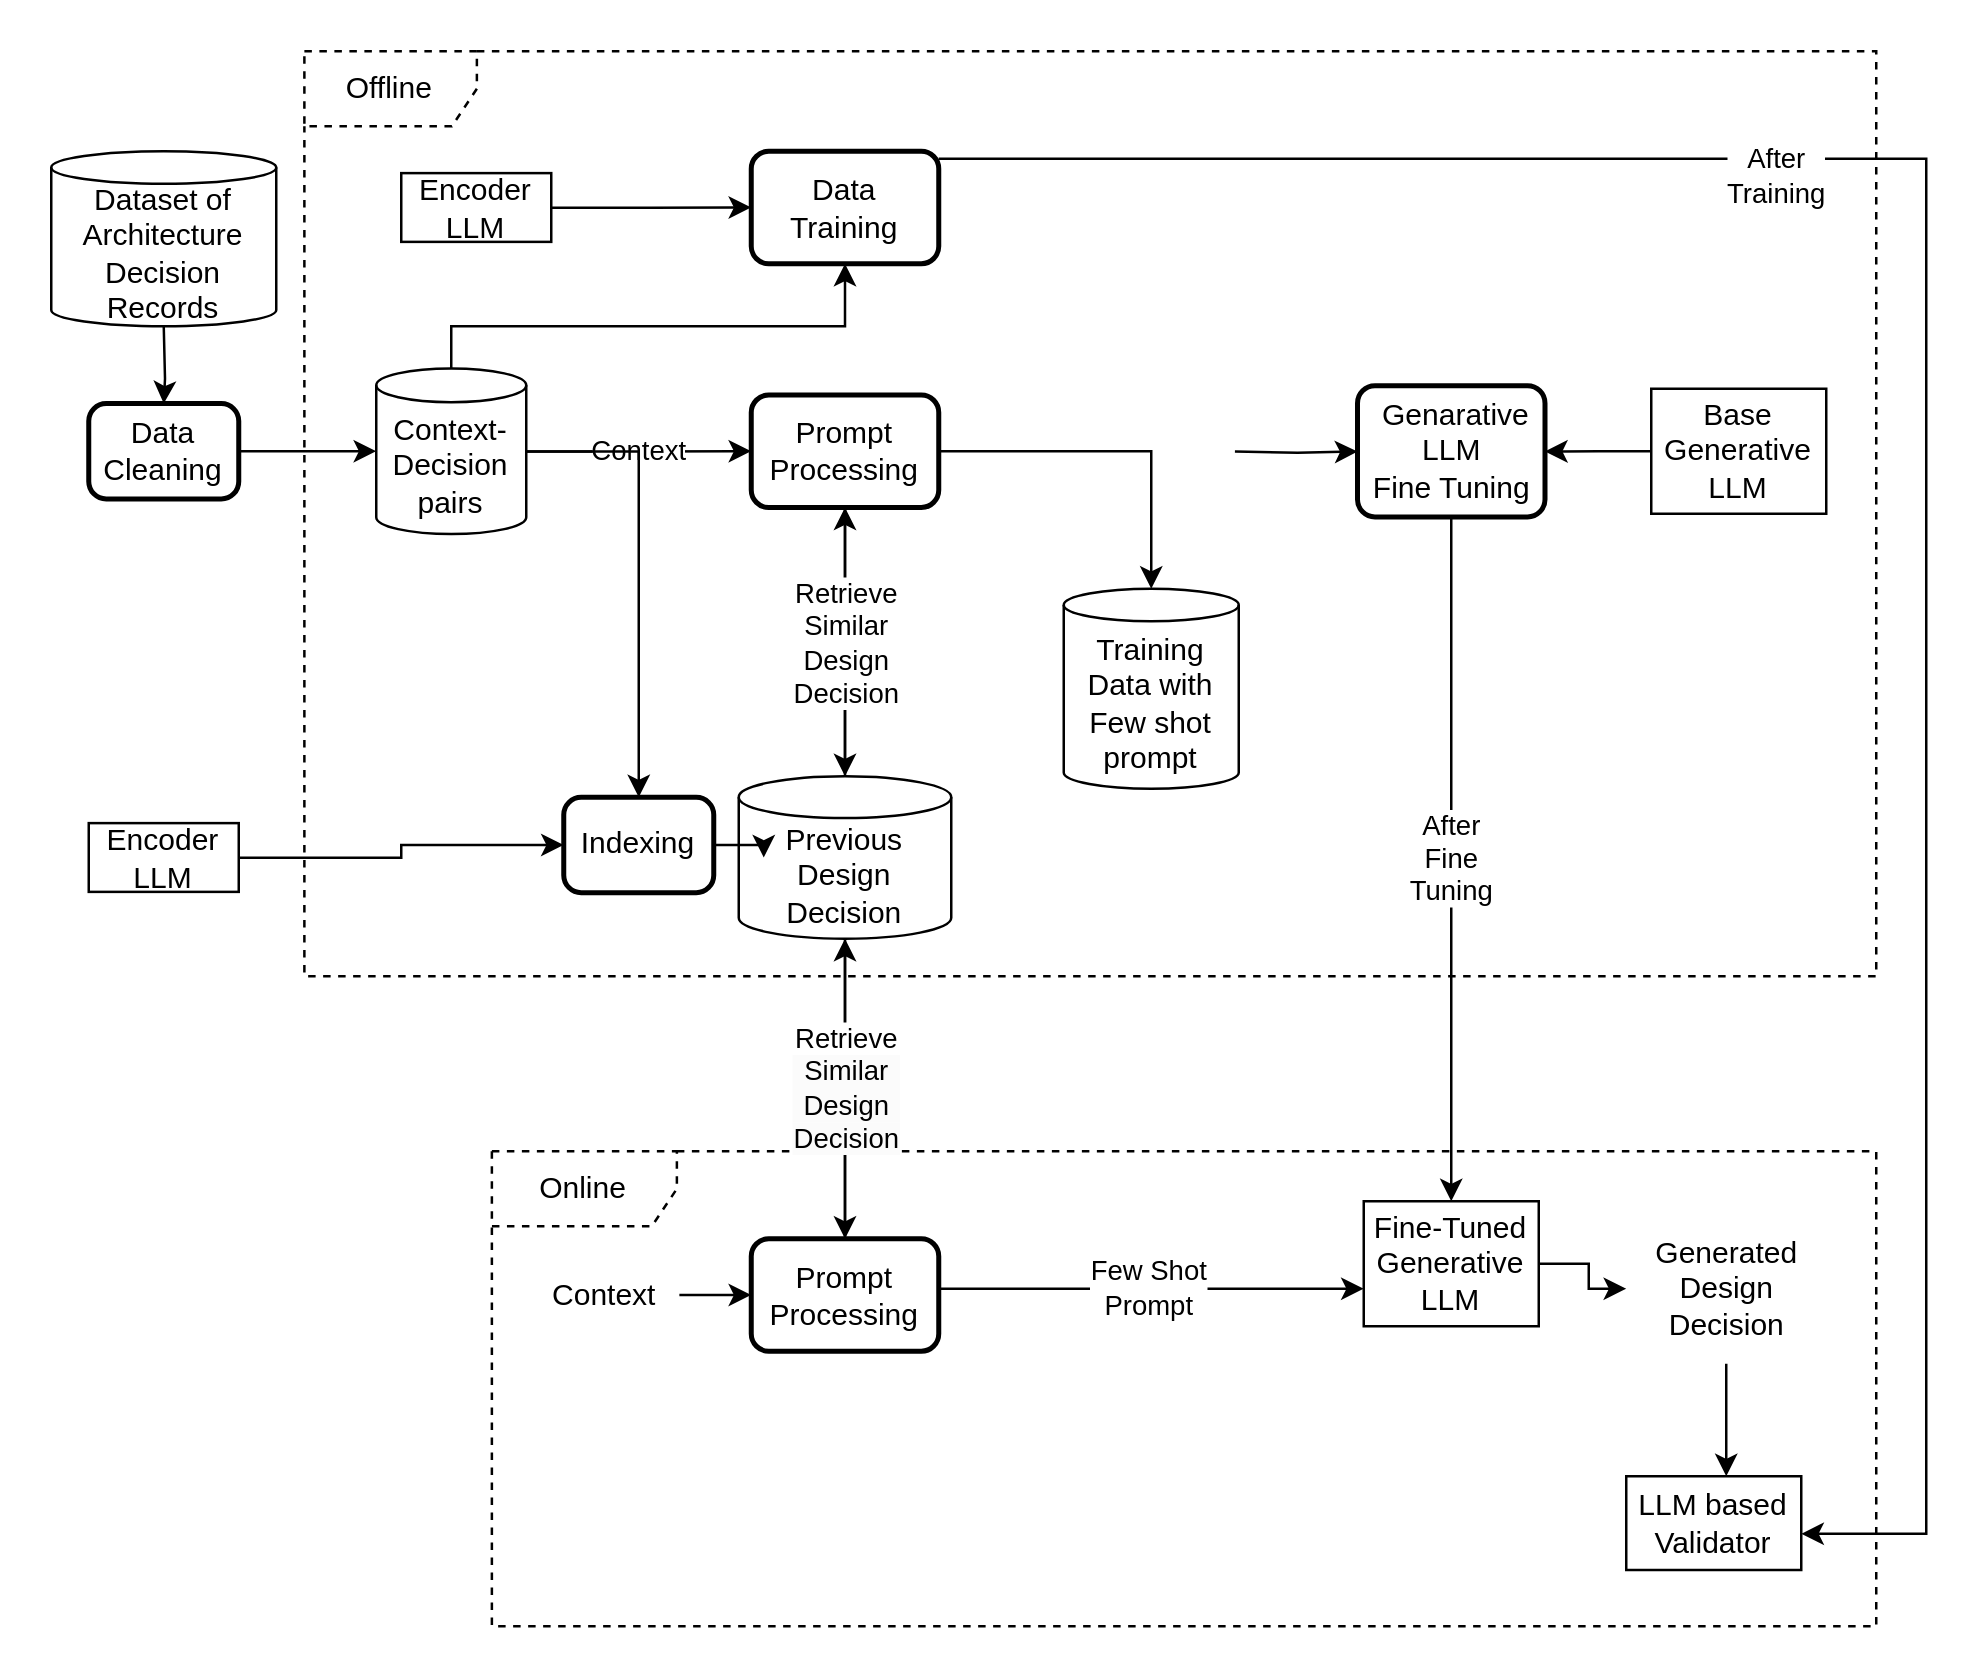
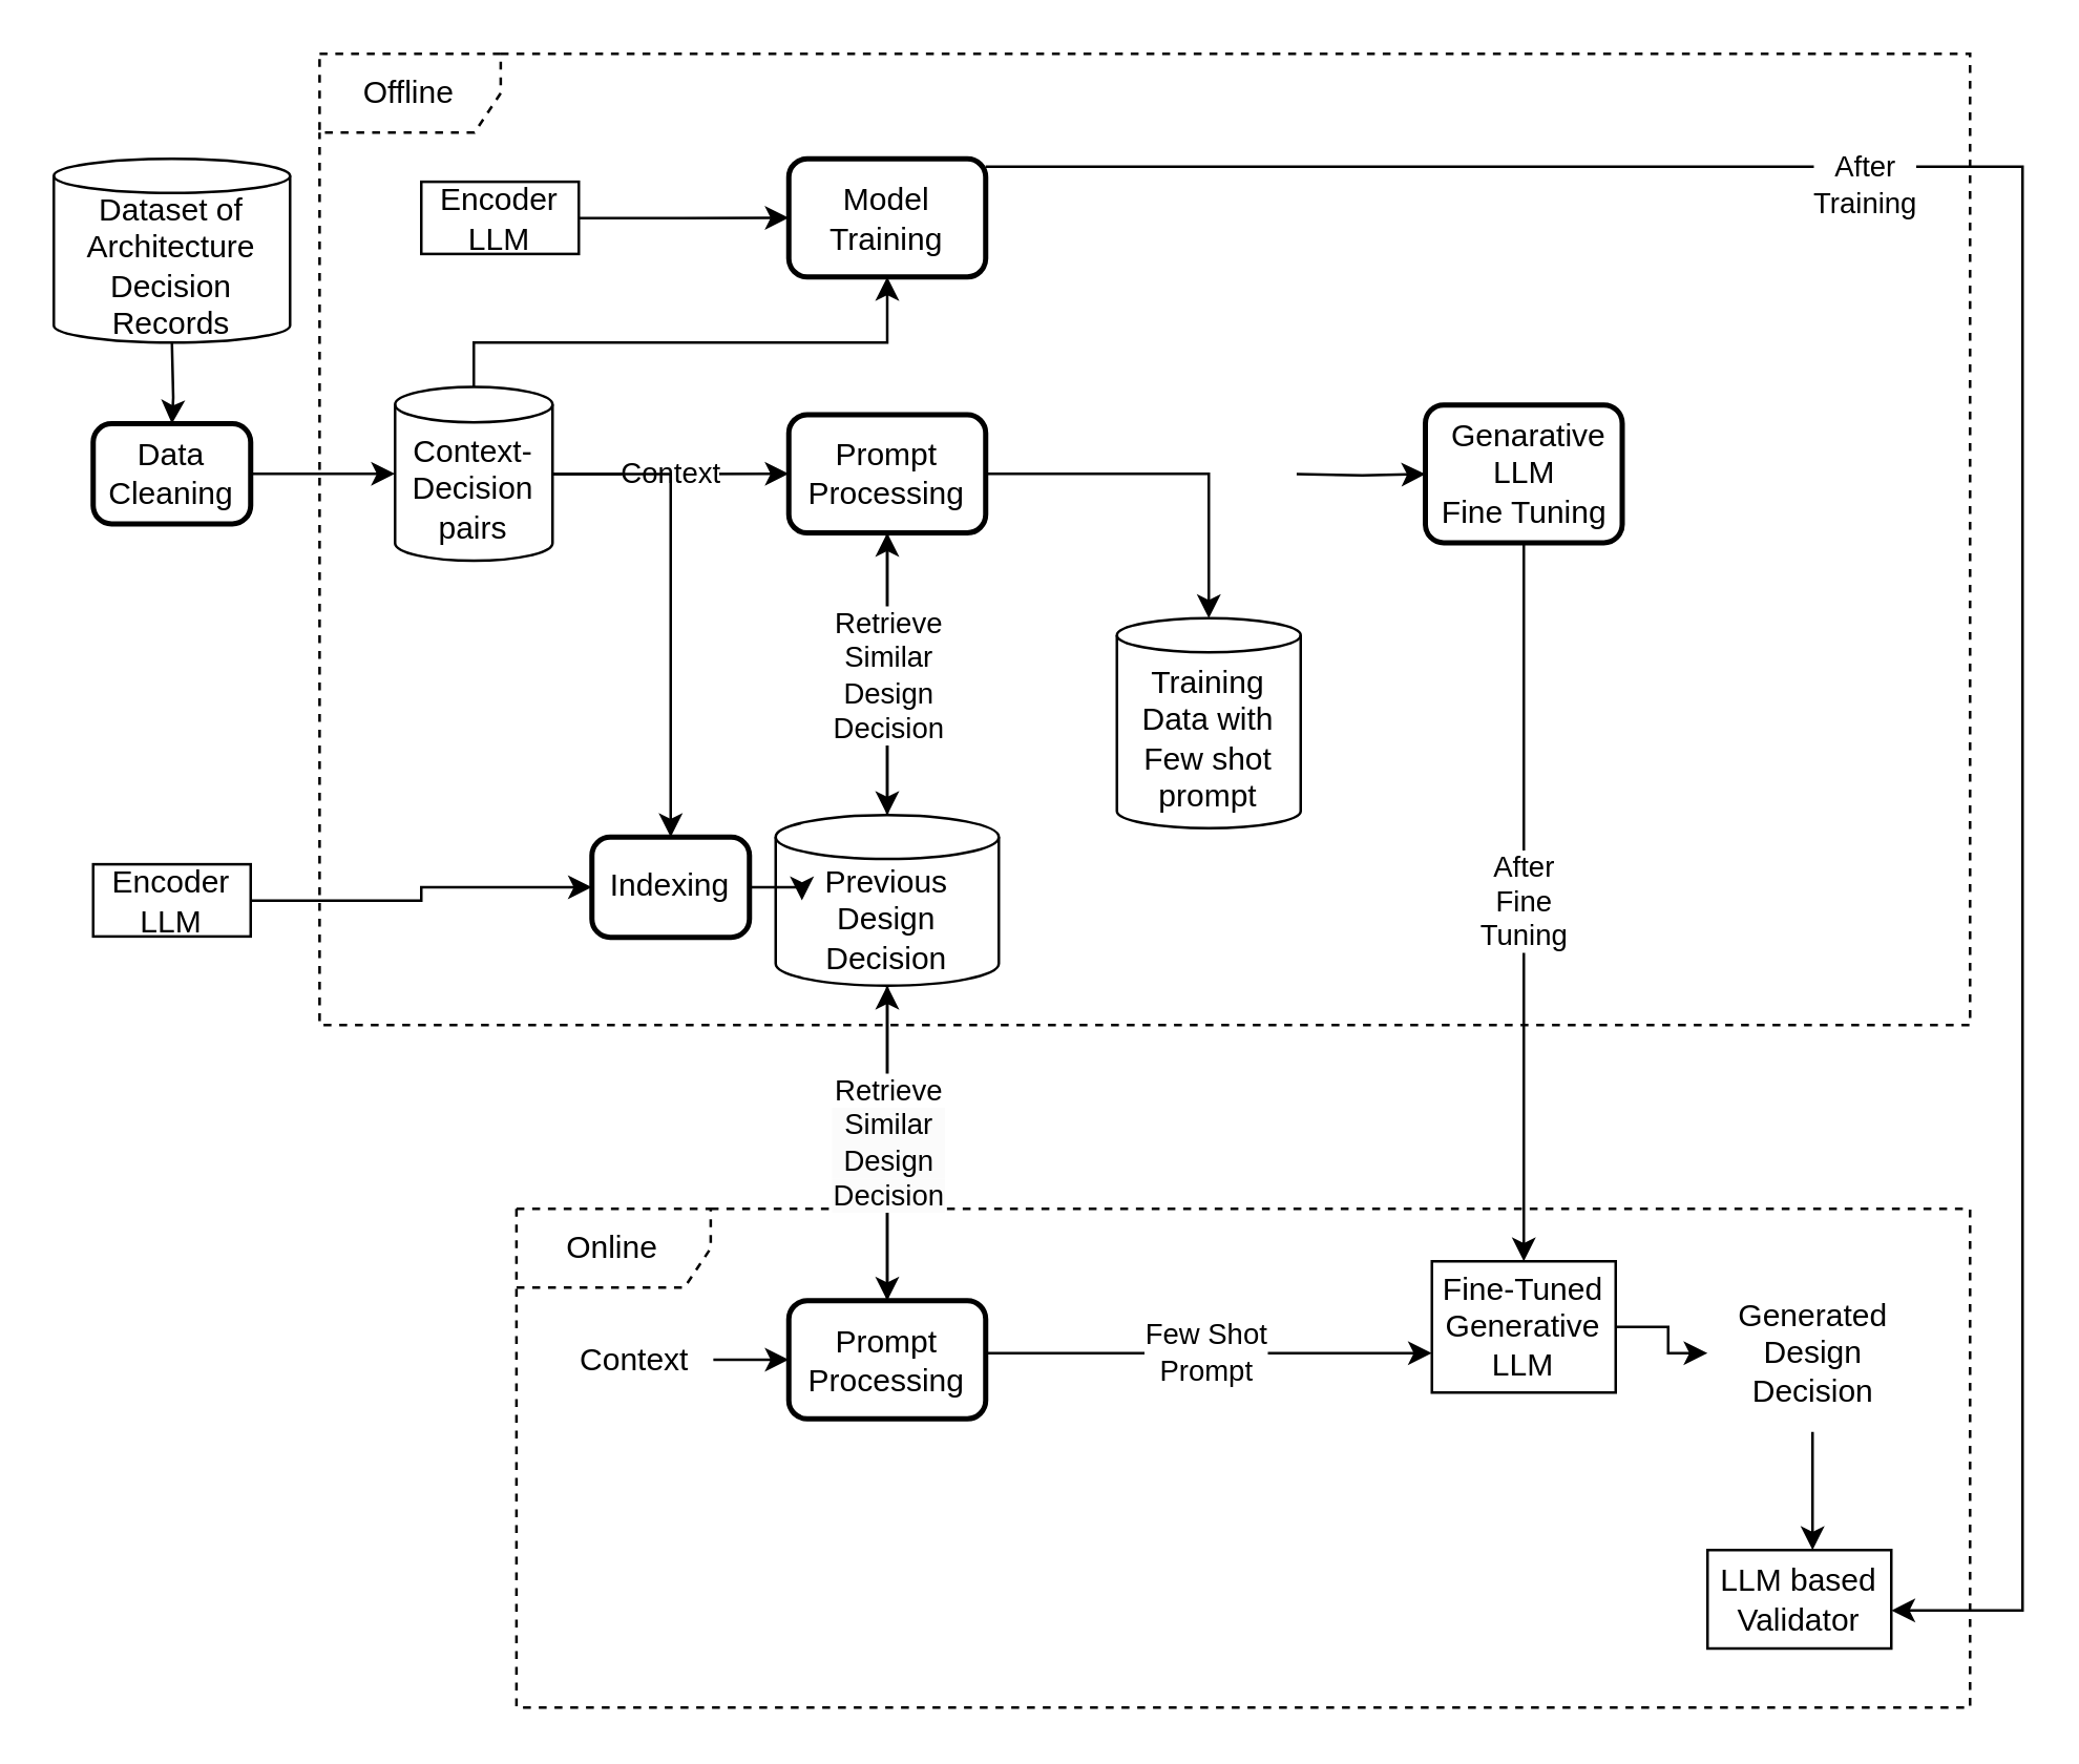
  <mxCell id="0" />
  <mxCell id="1" parent="0" />
  <mxCell id="2" value="" style="edgeStyle=orthogonalEdgeStyle;rounded=0;orthogonalLoop=1;jettySize=auto;html=1;" edge="1" parent="1" target="31"><mxGeometry relative="1" as="geometry"><mxPoint x="65" y="130" as="sourcePoint" /></mxGeometry></mxCell>
  <mxCell id="3" style="edgeStyle=orthogonalEdgeStyle;rounded=0;orthogonalLoop=1;jettySize=auto;html=1;" edge="1" parent="1" target="18" source="35"><mxGeometry relative="1" as="geometry"><mxPoint x="270" y="305" as="sourcePoint" /></mxGeometry></mxCell>
  <mxCell id="4" value="Retrieve&lt;div&gt;Similar&lt;/div&gt;&lt;div&gt;Design&lt;/div&gt;&lt;div&gt;Decision&lt;/div&gt;" style="edgeStyle=orthogonalEdgeStyle;rounded=0;orthogonalLoop=1;jettySize=auto;html=1;" edge="1" parent="1" source="18" target="35"><mxGeometry relative="1" as="geometry"><mxPoint x="270" y="305" as="targetPoint" /></mxGeometry></mxCell>
  <mxCell id="5" value="" style="edgeStyle=orthogonalEdgeStyle;rounded=0;orthogonalLoop=1;jettySize=auto;html=1;" edge="1" parent="1" source="23" target="7"><mxGeometry relative="1" as="geometry"><Array as="points"><mxPoint x="690" y="580" /><mxPoint x="690" y="580" /></Array></mxGeometry></mxCell>
  <mxCell id="6" value="After&lt;div&gt;Training&lt;/div&gt;" style="edgeStyle=orthogonalEdgeStyle;rounded=0;orthogonalLoop=1;jettySize=auto;html=1;labelPosition=center;verticalLabelPosition=middle;align=center;verticalAlign=middle;" edge="1" parent="1" source="19" target="7"><mxGeometry x="-0.327" y="-7" relative="1" as="geometry"><Array as="points"><mxPoint x="770" y="63" /><mxPoint x="770" y="613" /></Array><mxPoint as="offset" /></mxGeometry></mxCell>
  <mxCell id="7" value="&lt;div&gt;LLM based&lt;/div&gt;Validator" style="html=1;align=center;verticalAlign=middle;dashed=0;whiteSpace=wrap;" vertex="1" parent="1"><mxGeometry x="650" y="590" width="70" height="37.5" as="geometry" /></mxCell>
  <mxCell id="8" value="Offline" style="shape=umlFrame;whiteSpace=wrap;html=1;pointerEvents=0;recursiveResize=0;container=1;collapsible=0;width=69;dashed=1;fillColor=none;height=30;" vertex="1" parent="1"><mxGeometry x="121.25" y="20" width="628.75" height="370" as="geometry" /></mxCell>
  <mxCell id="9" value="" style="edgeStyle=orthogonalEdgeStyle;rounded=0;orthogonalLoop=1;jettySize=auto;html=1;" edge="1" parent="8" target="11"><mxGeometry relative="1" as="geometry"><mxPoint x="372.222" y="160.083" as="sourcePoint" /></mxGeometry></mxCell>
- <mxCell id="10" value="Base&lt;div&gt;Generative&lt;/div&gt;&lt;div&gt;LLM&lt;/div&gt;" style="html=1;align=center;verticalAlign=middle;dashed=0;whiteSpace=wrap;" vertex="1" parent="8"><mxGeometry x="538.75" y="135" width="70" height="50" as="geometry" /></mxCell>
  <mxCell id="11" value="&amp;nbsp;Genarative LLM&lt;div&gt;Fine Tuning&lt;/div&gt;" style="rounded=1;whiteSpace=wrap;html=1;absoluteArcSize=1;arcSize=14;strokeWidth=2;" vertex="1" parent="8"><mxGeometry x="421.25" y="133.76" width="75" height="52.5" as="geometry" /></mxCell>
- <mxCell id="12" value="" style="edgeStyle=orthogonalEdgeStyle;rounded=0;orthogonalLoop=1;jettySize=auto;html=1;" edge="1" parent="8" source="10" target="11"><mxGeometry relative="1" as="geometry" /></mxCell>
  <mxCell id="13" value="Context" style="edgeStyle=orthogonalEdgeStyle;rounded=0;orthogonalLoop=1;jettySize=auto;html=1;" edge="1" parent="8" source="15" target="18"><mxGeometry relative="1" as="geometry" /></mxCell>
  <mxCell id="14" style="edgeStyle=orthogonalEdgeStyle;rounded=0;orthogonalLoop=1;jettySize=auto;html=1;entryX=0.5;entryY=1;entryDx=0;entryDy=0;" edge="1" parent="8" source="15" target="19"><mxGeometry relative="1" as="geometry"><Array as="points"><mxPoint x="59" y="110" /><mxPoint x="216" y="110" /></Array></mxGeometry></mxCell>
  <mxCell id="15" value="Context-&lt;div&gt;Decision&lt;/div&gt;&lt;div&gt;pairs&lt;/div&gt;" style="shape=cylinder3;whiteSpace=wrap;html=1;boundedLbl=1;backgroundOutline=1;size=6.743;" vertex="1" parent="8"><mxGeometry x="28.75" y="126.88" width="60" height="66.25" as="geometry" /></mxCell>
  <mxCell id="16" value="Training&lt;div&gt;Data with&lt;/div&gt;&lt;div&gt;Few shot&lt;/div&gt;&lt;div&gt;prompt&lt;/div&gt;" style="shape=cylinder3;whiteSpace=wrap;html=1;boundedLbl=1;backgroundOutline=1;size=6.512;" vertex="1" parent="8"><mxGeometry x="303.75" y="215" width="70" height="80" as="geometry" /></mxCell>
  <mxCell id="17" value="" style="edgeStyle=orthogonalEdgeStyle;rounded=0;orthogonalLoop=1;jettySize=auto;html=1;" edge="1" parent="8" source="18" target="16"><mxGeometry relative="1" as="geometry" /></mxCell>
  <mxCell id="18" value="Prompt&lt;div&gt;Processing&lt;/div&gt;" style="rounded=1;whiteSpace=wrap;html=1;absoluteArcSize=1;arcSize=14;strokeWidth=2;" vertex="1" parent="8"><mxGeometry x="178.75" y="137.5" width="75" height="45" as="geometry" /></mxCell>
- <mxCell id="19" value="&lt;div&gt;&lt;span style=&quot;background-color: initial;&quot;&gt;Data&lt;/span&gt;&lt;br&gt;&lt;/div&gt;&lt;div&gt;Training&lt;/div&gt;" style="rounded=1;whiteSpace=wrap;html=1;absoluteArcSize=1;arcSize=14;strokeWidth=2;" vertex="1" parent="8"><mxGeometry x="178.75" y="40" width="75" height="45" as="geometry" /></mxCell>
+ <mxCell id="19" value="&lt;div&gt;&lt;span style=&quot;background-color: initial;&quot;&gt;Model&lt;/span&gt;&lt;br&gt;&lt;/div&gt;&lt;div&gt;Training&lt;/div&gt;" style="rounded=1;whiteSpace=wrap;html=1;absoluteArcSize=1;arcSize=14;strokeWidth=2;" vertex="1" parent="8"><mxGeometry x="178.75" y="40" width="75" height="45" as="geometry" /></mxCell>
  <mxCell id="20" value="" style="edgeStyle=orthogonalEdgeStyle;rounded=0;orthogonalLoop=1;jettySize=auto;html=1;" edge="1" parent="8" source="21" target="19"><mxGeometry relative="1" as="geometry" /></mxCell>
  <mxCell id="21" value="&lt;div&gt;Encoder&lt;/div&gt;&lt;div&gt;LLM&lt;/div&gt;" style="html=1;align=center;verticalAlign=middle;dashed=0;whiteSpace=wrap;" vertex="1" parent="8"><mxGeometry x="38.75" y="48.75" width="60" height="27.5" as="geometry" /></mxCell>
  <mxCell id="22" value="&lt;div&gt;Online&lt;/div&gt;" style="shape=umlFrame;whiteSpace=wrap;html=1;pointerEvents=0;recursiveResize=0;container=1;collapsible=0;width=74;dashed=1;fillColor=none;height=30;" vertex="1" parent="1"><mxGeometry x="196.25" y="460" width="553.75" height="190" as="geometry" /></mxCell>
  <mxCell id="23" value="Generated&lt;div&gt;Design&lt;/div&gt;&lt;div&gt;Decision&lt;/div&gt;" style="text;html=1;align=center;verticalAlign=middle;resizable=0;points=[];autosize=1;strokeColor=none;fillColor=none;" vertex="1" parent="22"><mxGeometry x="453.75" y="25" width="80" height="60" as="geometry" /></mxCell>
  <mxCell id="24" value="&lt;div&gt;Fine-Tuned&lt;/div&gt;&lt;div&gt;Generative&lt;/div&gt;&lt;div&gt;LLM&lt;/div&gt;" style="html=1;align=center;verticalAlign=middle;dashed=0;whiteSpace=wrap;" vertex="1" parent="22"><mxGeometry x="348.75" y="20" width="70" height="50" as="geometry" /></mxCell>
  <mxCell id="25" value="" style="edgeStyle=orthogonalEdgeStyle;rounded=0;orthogonalLoop=1;jettySize=auto;html=1;" edge="1" parent="22" source="24" target="23"><mxGeometry relative="1" as="geometry" /></mxCell>
  <mxCell id="26" value="" style="edgeStyle=orthogonalEdgeStyle;rounded=0;orthogonalLoop=1;jettySize=auto;html=1;" edge="1" parent="22" source="27" target="28"><mxGeometry relative="1" as="geometry" /></mxCell>
  <mxCell id="27" value="&lt;div&gt;Context&lt;/div&gt;" style="text;html=1;align=center;verticalAlign=middle;resizable=0;points=[];autosize=1;strokeColor=none;fillColor=none;" vertex="1" parent="22"><mxGeometry x="15" y="42.5" width="60" height="30" as="geometry" /></mxCell>
  <mxCell id="28" value="Prompt&lt;div&gt;Processing&lt;/div&gt;" style="rounded=1;whiteSpace=wrap;html=1;absoluteArcSize=1;arcSize=14;strokeWidth=2;" vertex="1" parent="22"><mxGeometry x="103.75" y="35" width="75" height="45" as="geometry" /></mxCell>
  <mxCell id="29" value="Few Shot&lt;div&gt;Prompt&lt;/div&gt;" style="edgeStyle=orthogonalEdgeStyle;rounded=0;orthogonalLoop=1;jettySize=auto;html=1;exitX=1;exitY=0.5;exitDx=0;exitDy=0;labelPosition=center;verticalLabelPosition=middle;align=center;verticalAlign=middle;" edge="1" parent="22" source="28" target="24"><mxGeometry relative="1" as="geometry"><mxPoint x="185" y="-140" as="sourcePoint" /><Array as="points"><mxPoint x="240" y="55" /><mxPoint x="240" y="55" /></Array></mxGeometry></mxCell>
  <mxCell id="30" value="" style="edgeStyle=orthogonalEdgeStyle;rounded=0;orthogonalLoop=1;jettySize=auto;html=1;entryX=0;entryY=0.5;entryDx=0;entryDy=0;entryPerimeter=0;" edge="1" parent="1" source="31" target="15"><mxGeometry relative="1" as="geometry"><mxPoint x="145" y="183" as="targetPoint" /></mxGeometry></mxCell>
  <mxCell id="31" value="Data&lt;div&gt;Cleaning&lt;/div&gt;" style="rounded=1;whiteSpace=wrap;html=1;absoluteArcSize=1;arcSize=14;strokeWidth=2;" vertex="1" parent="1"><mxGeometry x="35" y="160.94" width="60" height="38.13" as="geometry" /></mxCell>
  <mxCell id="32" value="After&lt;div&gt;Fine&lt;/div&gt;&lt;div&gt;Tuning&lt;/div&gt;" style="edgeStyle=orthogonalEdgeStyle;rounded=0;orthogonalLoop=1;jettySize=auto;html=1;entryX=0.5;entryY=0;entryDx=0;entryDy=0;" edge="1" parent="1" source="11" target="24"><mxGeometry relative="1" as="geometry" /></mxCell>
  <mxCell id="33" value="Dataset of&lt;div&gt;Architecture&lt;/div&gt;&lt;div&gt;Decision&lt;/div&gt;&lt;div&gt;Records&lt;/div&gt;" style="shape=cylinder3;whiteSpace=wrap;html=1;boundedLbl=1;backgroundOutline=1;size=6.512;" vertex="1" parent="1"><mxGeometry x="20" y="60" width="90" height="70" as="geometry" /></mxCell>
  <mxCell id="34" style="edgeStyle=orthogonalEdgeStyle;rounded=0;orthogonalLoop=1;jettySize=auto;html=1;entryX=0.5;entryY=0;entryDx=0;entryDy=0;" edge="1" parent="1" source="35" target="28"><mxGeometry relative="1" as="geometry" /></mxCell>
  <mxCell id="35" value="Previous&lt;div&gt;Design&lt;/div&gt;&lt;div&gt;Decision&lt;/div&gt;" style="shape=cylinder3;whiteSpace=wrap;html=1;boundedLbl=1;backgroundOutline=1;size=8.363;" vertex="1" parent="1"><mxGeometry x="295" y="310" width="85" height="65" as="geometry" /></mxCell>
  <mxCell id="36" value="Retrieve&lt;div style=&quot;background-color: rgb(251, 251, 251);&quot;&gt;Similar&lt;/div&gt;&lt;div style=&quot;background-color: rgb(251, 251, 251);&quot;&gt;Design&lt;/div&gt;&lt;div style=&quot;background-color: rgb(251, 251, 251);&quot;&gt;Decision&lt;/div&gt;" style="edgeStyle=orthogonalEdgeStyle;rounded=0;orthogonalLoop=1;jettySize=auto;html=1;" edge="1" parent="1" source="28" target="35"><mxGeometry relative="1" as="geometry" /></mxCell>
  <mxCell id="37" value="" style="edgeStyle=orthogonalEdgeStyle;rounded=0;orthogonalLoop=1;jettySize=auto;html=1;" edge="1" parent="1" source="38" target="35"><mxGeometry relative="1" as="geometry" /></mxCell>
  <mxCell id="38" value="Indexing" style="rounded=1;whiteSpace=wrap;html=1;absoluteArcSize=1;arcSize=14;strokeWidth=2;" vertex="1" parent="1"><mxGeometry x="225" y="318.43" width="60" height="38.13" as="geometry" /></mxCell>
  <mxCell id="39" value="" style="edgeStyle=orthogonalEdgeStyle;rounded=0;orthogonalLoop=1;jettySize=auto;html=1;" edge="1" parent="1" source="15" target="38"><mxGeometry relative="1" as="geometry" /></mxCell>
  <mxCell id="40" value="" style="edgeStyle=orthogonalEdgeStyle;rounded=0;orthogonalLoop=1;jettySize=auto;html=1;" edge="1" parent="1" source="41" target="38"><mxGeometry relative="1" as="geometry" /></mxCell>
  <mxCell id="41" value="&lt;div&gt;Encoder&lt;/div&gt;&lt;div&gt;LLM&lt;/div&gt;" style="html=1;align=center;verticalAlign=middle;dashed=0;whiteSpace=wrap;" vertex="1" parent="1"><mxGeometry x="35" y="328.75" width="60" height="27.5" as="geometry" /></mxCell>
